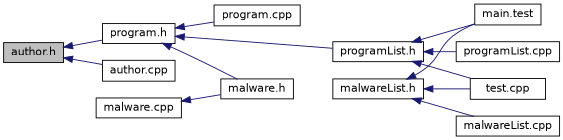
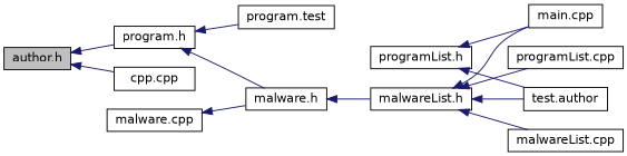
  digraph {
    rankdir=LR
    node [color=black fillcolor=white fontname=Helvetica fontsize=12 shape=record style=filled]
    edge [color=midnightblue dir=back fontname=Helvetica fontsize=12 labelfontname=Helvetica labelfontsize=12 style=solid]
    n1 [fillcolor=grey75 fontcolor=black height=0.2 label="author.h" width=0.4]
-   n2 [height=0.2 label="author.cpp" width=0.4]
+   n2 [height=0.2 label="cpp.cpp" width=0.4]
    n3 [height=0.2 label="program.h" width=0.4]
    n4 [height=0.2 label="programList.h" width=0.4]
    n5 [height=0.2 label="malware.h" width=0.4]
-   n6 [height=0.2 label="program.cpp" width=0.4]
-   n7 [height=0.2 label="main.test" width=0.4]
+   n6 [height=0.2 label="program.test" width=0.4]
+   n7 [height=0.2 label="main.cpp" width=0.4]
    n8 [height=0.2 label="programList.cpp" width=0.4]
-   n9 [height=0.2 label="test.cpp" width=0.4]
+   n9 [height=0.2 label="test.author" width=0.4]
    n10 [height=0.2 label="malwareList.h" width=0.4]
    n11 [height=0.2 label="malwareList.cpp" width=0.4]
    n12 [height=0.2 label="malware.cpp" width=0.4]
    n1 -> n2
    n1 -> n3
-   n3 -> n4
    n3 -> n5
    n3 -> n6
    n4 -> n7
-   n4 -> n8
+   n10 -> n8
    n4 -> n9
+   n5 -> n10
    n10 -> n7
    n10 -> n9
    n10 -> n11
    n12 -> n5
  }
